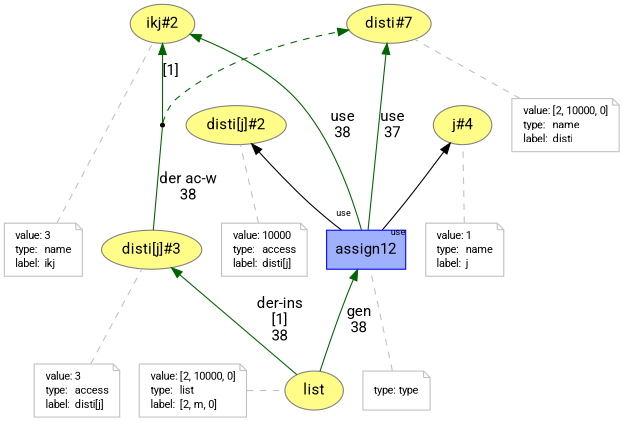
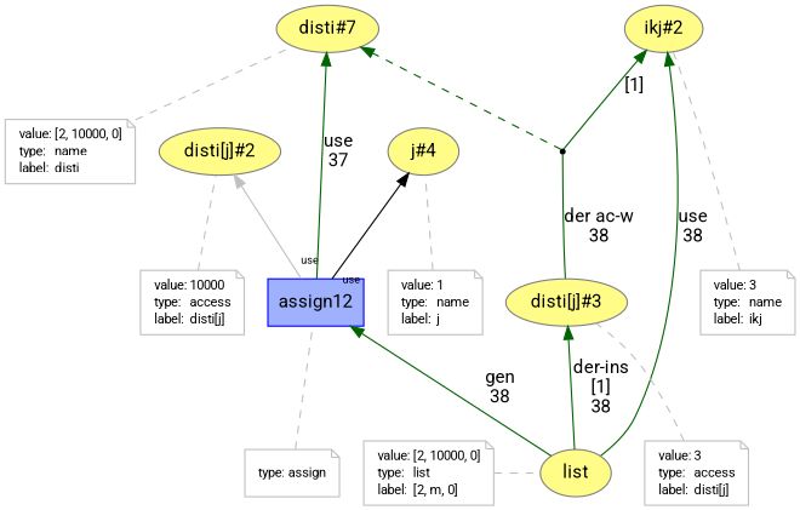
  digraph {
    fontname=Roboto
    rankdir=BT
    node [color=gray fontname=Roboto shape=note]
    edge [color=darkgreen fontname=Roboto]
    n1 [color="#808080" fillcolor="#FFFC87" label=list style=filled shape=""]
    n2 [fontcolor=black fontsize=10 label=<<TABLE cellpadding="0" border="0"> 	<TR> 	    <TD align="left">value:</TD> 	    <TD align="left">[2, 10000, 0]</TD> 	</TR> 	<TR> 	    <TD align="left">type:</TD> 	    <TD align="left">list</TD> 	</TR> 	<TR> 	    <TD align="left">label:</TD> 	    <TD align="left">[2, m, 0]</TD> 	</TR> </TABLE>>]
    n3 [fontcolor=black fontsize=10 label=<<TABLE cellpadding="0" border="0"> 	<TR> 	    <TD align="left">value:</TD> 	    <TD align="left">3</TD> 	</TR> 	<TR> 	    <TD align="left">type:</TD> 	    <TD align="left">name</TD> 	</TR> 	<TR> 	    <TD align="left">label:</TD> 	    <TD align="left">ikj</TD> 	</TR> </TABLE>>]
    n4 [fontcolor=black fontsize=10 label=<<TABLE cellpadding="0" border="0"> 	<TR> 	    <TD align="left">value:</TD> 	    <TD align="left">10000</TD> 	</TR> 	<TR> 	    <TD align="left">type:</TD> 	    <TD align="left">access</TD> 	</TR> 	<TR> 	    <TD align="left">label:</TD> 	    <TD align="left">disti[j]</TD> 	</TR> </TABLE>>]
    n5 [color="#808080" fillcolor="#FFFC87" label="disti\[j\]#3" style=filled shape=""]
    n6 [color="#0000FF" fillcolor="#9FB1FC" label=assign12 shape=polygon sides=4 style=filled]
    n7 [color="#808080" fillcolor="#FFFC87" label="ikj#2" style=filled shape=""]
    n8 [color="#808080" fillcolor="#FFFC87" label="disti\[j\]#2" style=filled shape=""]
    bn0 [shape=point color=""]
    n10 [color="#808080" fillcolor="#FFFC87" label="disti#7" style=filled shape=""]
    n11 [fontcolor=black fontsize=10 label=<<TABLE cellpadding="0" border="0"> 	<TR> 	    <TD align="left">value:</TD> 	    <TD align="left">[2, 10000, 0]</TD> 	</TR> 	<TR> 	    <TD align="left">type:</TD> 	    <TD align="left">name</TD> 	</TR> 	<TR> 	    <TD align="left">label:</TD> 	    <TD align="left">disti</TD> 	</TR> </TABLE>>]
    n12 [color="#808080" fillcolor="#FFFC87" label="j#4" style=filled shape=""]
    n13 [fontcolor=black fontsize=10 label=<<TABLE cellpadding="0" border="0"> 	<TR> 	    <TD align="left">value:</TD> 	    <TD align="left">1</TD> 	</TR> 	<TR> 	    <TD align="left">type:</TD> 	    <TD align="left">name</TD> 	</TR> 	<TR> 	    <TD align="left">label:</TD> 	    <TD align="left">j</TD> 	</TR> </TABLE>>]
    n14 [fontcolor=black fontsize=10 label=<<TABLE cellpadding="0" border="0"> 	<TR> 	    <TD align="left">value:</TD> 	    <TD align="left">3</TD> 	</TR> 	<TR> 	    <TD align="left">type:</TD> 	    <TD align="left">access</TD> 	</TR> 	<TR> 	    <TD align="left">label:</TD> 	    <TD align="left">disti[j]</TD> 	</TR> </TABLE>>]
-   n15 [fontcolor=black fontsize=10 label=<<TABLE cellpadding="0" border="0"> 	<TR> 	    <TD align="left">type:</TD> 	    <TD align="left">type</TD> 	</TR> </TABLE>>]
+   n15 [fontcolor=black fontsize=10 label=<<TABLE cellpadding="0" border="0"> 	<TR> 	    <TD align="left">type:</TD> 	    <TD align="left">assign</TD> 	</TR> </TABLE>>]
    subgraph sub_1 {
      rank=same
      n1
      n2
    }
    subgraph sub_2 {
      rank=same
      n3
      n4
      n5
    }
    n1 -> n5 [label="der-ins\n[1]\n38" labelangle=60.0 labeldistance=1.5 labelfontsize=8 rotation=20]
    n1 -> n6 [label="gen\n38" labelangle=60.0 labeldistance=1.5 labelfontsize=8 rotation=20]
    n2 -> n1 [arrowhead=none color=gray style=dashed]
    n3 -> n7 [arrowhead=none color=gray style=dashed]
    n4 -> n8 [arrowhead=none color=gray style=dashed]
    n5 -> bn0 [arrowhead=none label="der ac-w\n38" labelangle=60.0 labeldistance=1.5 labelfontsize=8 rotation=20]
-   n6 -> n7 [label="use\n38" labelangle=60.0 labeldistance=1.5 labelfontsize=8 rotation=20]
-   n6 -> n8 [labelangle=60.0 labeldistance=1.5 labelfontsize=8 rotation=20 taillabel=use color=""]
+   n1 -> n7 [label="use\n38" labelangle=60.0 labeldistance=1.5 labelfontsize=8 rotation=20]
+   n6 -> n8 [labelangle=60.0 labeldistance=1.5 labelfontsize=8 rotation=20 taillabel=use color=gray]
    n6 -> n10 [label="use\n37" labelangle=60.0 labeldistance=1.5 labelfontsize=8 rotation=20]
    n6 -> n12 [labelangle=60.0 labeldistance=1.5 labelfontsize=8 rotation=20 taillabel=use color=""]
    bn0 -> n7 [label="[1]" labelangle=60.0 labeldistance=1.5 labelfontsize=8 rotation=20]
    bn0 -> n10 [style=dashed]
    n11 -> n10 [arrowhead=none color=gray style=dashed]
    n13 -> n12 [arrowhead=none color=gray style=dashed]
    n14 -> n5 [arrowhead=none color=gray style=dashed]
    n15 -> n6 [arrowhead=none color=gray style=dashed]
  }
